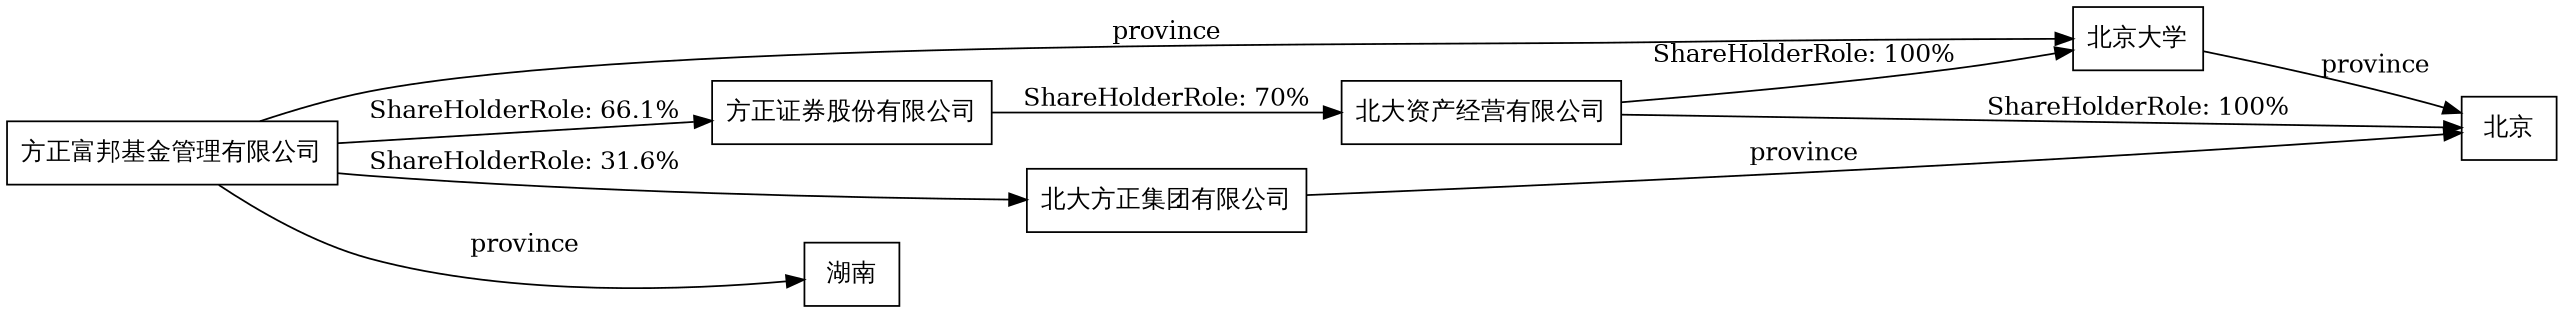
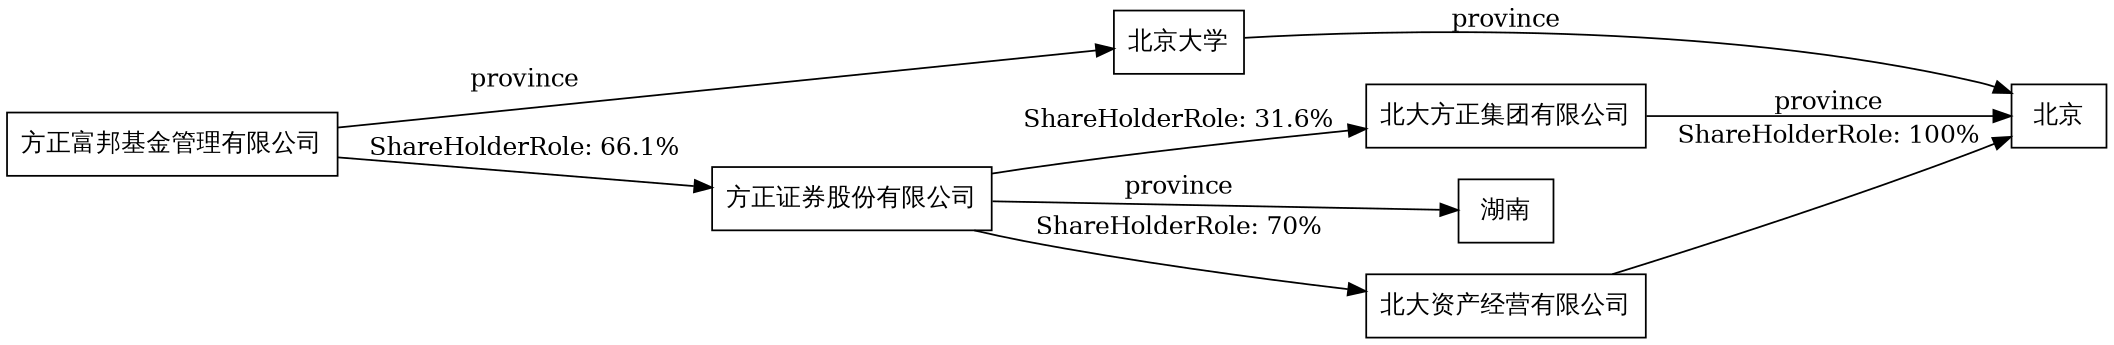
  digraph {
    rankdir=LR
    node [shape=rect]
    "北京大学"
    "北京"
    "方正富邦基金管理有限公司"
    "方正证券股份有限公司"
    "北大方正集团有限公司"
    "湖南"
    "北大资产经营有限公司"
    "北京大学" -> "北京" [label=province]
    "方正富邦基金管理有限公司" -> "北京大学" [label=province]
    "方正富邦基金管理有限公司" -> "方正证券股份有限公司" [label="ShareHolderRole: 66.1%"]
-   "方正富邦基金管理有限公司" -> "北大方正集团有限公司" [label="ShareHolderRole: 31.6%"]
-   "方正富邦基金管理有限公司" -> "湖南" [label=province]
+   "方正证券股份有限公司" -> "北大方正集团有限公司" [label="ShareHolderRole: 31.6%"]
+   "方正证券股份有限公司" -> "湖南" [label=province]
    "方正证券股份有限公司" -> "北大资产经营有限公司" [label="ShareHolderRole: 70%"]
    "北大方正集团有限公司" -> "北京" [label=province]
-   "北大资产经营有限公司" -> "北京大学" [label="ShareHolderRole: 100%"]
    "北大资产经营有限公司" -> "北京" [label="ShareHolderRole: 100%"]
  }
